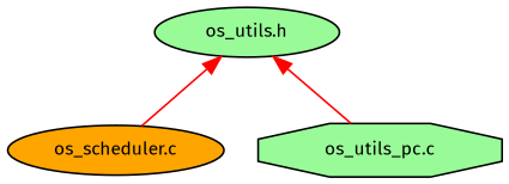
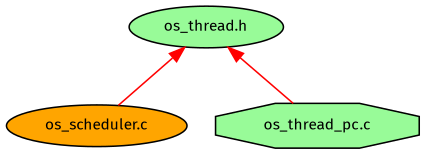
  digraph {
    fontname="Fira Sans"
    node [color=black fillcolor=palegreen fontname="Fira Sans" fontsize=10 shape=ellipse style=filled]
    edge [color=red dir=back fontname="Fira Sans" fontsize=10 labelfontname=Helvetica labelfontsize=10 style=solid]
-   n1 [fontcolor=black height=0.2 label="os_utils.h" width=0.4]
+   n1 [fontcolor=black height=0.2 label="os_thread.h" width=0.4]
    n2 [fillcolor=orange height=0.2 label="os_scheduler.c" width=0.4]
-   n3 [height=0.2 label="os_utils_pc.c" shape=octagon width=0.4]
+   n3 [height=0.2 label="os_thread_pc.c" shape=octagon width=0.4]
    n1 -> n2
    n1 -> n3
  }
